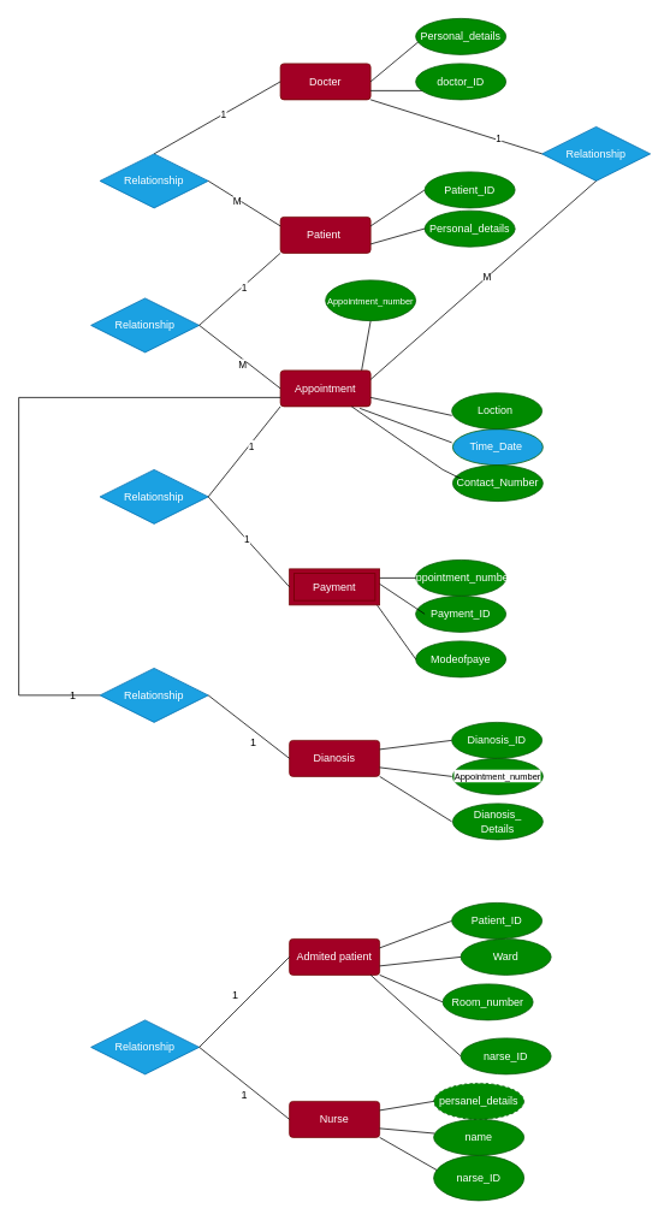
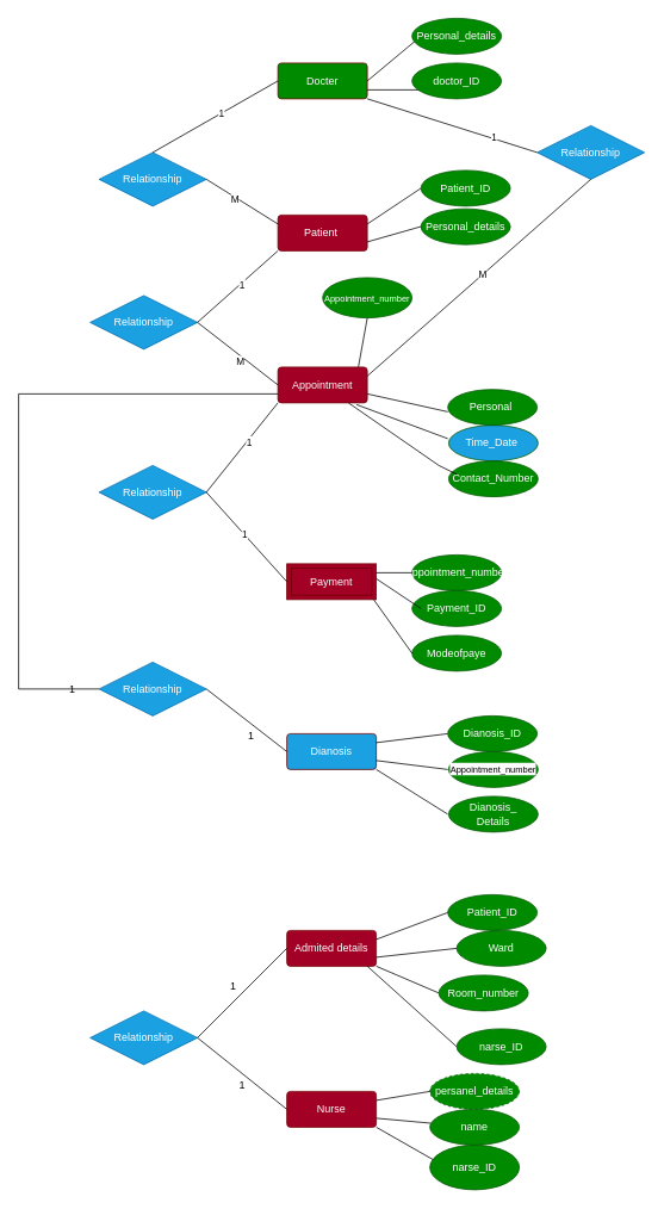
  <mxCell id="0" />
  <mxCell id="1" parent="0" />
- <mxCell id="2" value="Docter" style="rounded=1;arcSize=10;whiteSpace=wrap;html=1;align=center;fillColor=#a20025;fontColor=#ffffff;strokeColor=#6F0000;" vertex="1" parent="1"><mxGeometry x="310" y="70" width="100" height="40" as="geometry" /></mxCell>
+ <mxCell id="2" value="Docter" style="rounded=1;arcSize=10;whiteSpace=wrap;html=1;align=center;fillColor=#008a00;fontColor=#ffffff;strokeColor=#6F0000;" vertex="1" parent="1"><mxGeometry x="310" y="70" width="100" height="40" as="geometry" /></mxCell>
  <mxCell id="3" value="" style="endArrow=none;html=1;rounded=0;exitX=1;exitY=0.75;exitDx=0;exitDy=0;" edge="1" parent="1" source="2"><mxGeometry width="50" height="50" relative="1" as="geometry"><mxPoint x="420" y="150" as="sourcePoint" /><mxPoint x="470" y="100" as="targetPoint" /></mxGeometry></mxCell>
  <mxCell id="4" value="doctor_ID" style="ellipse;whiteSpace=wrap;html=1;align=center;fillColor=#008a00;fontColor=#ffffff;strokeColor=#005700;" vertex="1" parent="1"><mxGeometry x="460" y="70" width="100" height="40" as="geometry" /></mxCell>
  <mxCell id="5" value="" style="endArrow=none;html=1;rounded=0;exitX=1;exitY=0.5;exitDx=0;exitDy=0;" edge="1" parent="1" source="2"><mxGeometry width="50" height="50" relative="1" as="geometry"><mxPoint x="410" y="70" as="sourcePoint" /><mxPoint x="470" y="40" as="targetPoint" /></mxGeometry></mxCell>
  <mxCell id="6" value="Personal_details" style="ellipse;whiteSpace=wrap;html=1;align=center;fillColor=#008a00;strokeColor=#005700;fontColor=#ffffff;" vertex="1" parent="1"><mxGeometry x="460" y="20" width="100" height="40" as="geometry" /></mxCell>
  <mxCell id="7" value="Patient&amp;nbsp;" style="rounded=1;arcSize=10;whiteSpace=wrap;html=1;align=center;fillColor=#a20025;fontColor=#ffffff;strokeColor=#6F0000;" vertex="1" parent="1"><mxGeometry x="310" y="240" width="100" height="40" as="geometry" /></mxCell>
  <mxCell id="8" value="" style="endArrow=none;html=1;rounded=0;" edge="1" parent="1"><mxGeometry width="50" height="50" relative="1" as="geometry"><mxPoint x="410" y="250" as="sourcePoint" /><mxPoint x="470" y="210" as="targetPoint" /></mxGeometry></mxCell>
  <mxCell id="9" value="" style="endArrow=none;html=1;rounded=0;" edge="1" parent="1"><mxGeometry width="50" height="50" relative="1" as="geometry"><mxPoint x="410" y="270" as="sourcePoint" /><mxPoint x="480" y="250" as="targetPoint" /></mxGeometry></mxCell>
  <mxCell id="10" value="Patient_ID" style="ellipse;whiteSpace=wrap;html=1;align=center;fillColor=#008a00;fontColor=#ffffff;strokeColor=#005700;" vertex="1" parent="1"><mxGeometry x="470" y="190" width="100" height="40" as="geometry" /></mxCell>
  <mxCell id="11" value="Personal_details" style="ellipse;whiteSpace=wrap;html=1;align=center;fillColor=#008a00;fontColor=#ffffff;strokeColor=#005700;" vertex="1" parent="1"><mxGeometry x="470" y="233" width="100" height="40" as="geometry" /></mxCell>
  <mxCell id="12" value="Appointment" style="rounded=1;arcSize=10;whiteSpace=wrap;html=1;align=center;fillColor=#a20025;fontColor=#ffffff;strokeColor=#6F0000;" vertex="1" parent="1"><mxGeometry x="310" y="410" width="100" height="40" as="geometry" /></mxCell>
  <mxCell id="13" value="" style="endArrow=none;html=1;rounded=0;entryX=0.5;entryY=1;entryDx=0;entryDy=0;" edge="1" parent="1" target="18"><mxGeometry width="50" height="50" relative="1" as="geometry"><mxPoint x="400" y="410" as="sourcePoint" /><mxPoint x="500" y="330" as="targetPoint" /><Array as="points" /></mxGeometry></mxCell>
  <mxCell id="14" value="" style="endArrow=none;html=1;rounded=0;exitX=0.88;exitY=1.05;exitDx=0;exitDy=0;exitPerimeter=0;entryX=0;entryY=0.25;entryDx=0;entryDy=0;entryPerimeter=0;" edge="1" parent="1" source="12"><mxGeometry width="50" height="50" relative="1" as="geometry"><mxPoint x="410" y="460" as="sourcePoint" /><mxPoint x="500" y="490" as="targetPoint" /></mxGeometry></mxCell>
  <mxCell id="15" value="" style="endArrow=none;html=1;rounded=0;entryX=0;entryY=0.5;entryDx=0;entryDy=0;" edge="1" parent="1"><mxGeometry width="50" height="50" relative="1" as="geometry"><mxPoint x="410" y="440" as="sourcePoint" /><mxPoint x="500" y="460" as="targetPoint" /></mxGeometry></mxCell>
  <mxCell id="16" value="Time_Date&amp;nbsp;" style="ellipse;whiteSpace=wrap;html=1;align=center;fillColor=#1ba1e2;fontColor=#ffffff;strokeColor=#005700;" vertex="1" parent="1"><mxGeometry x="501" y="475" width="100" height="40" as="geometry" /></mxCell>
- <mxCell id="17" value="Loction&amp;nbsp;" style="ellipse;whiteSpace=wrap;html=1;align=center;fillColor=#008a00;fontColor=#ffffff;strokeColor=#005700;" vertex="1" parent="1"><mxGeometry x="500" y="435" width="100" height="40" as="geometry" /></mxCell>
+ <mxCell id="17" value="Personal&amp;nbsp;" style="ellipse;whiteSpace=wrap;html=1;align=center;fillColor=#008a00;fontColor=#ffffff;strokeColor=#005700;" vertex="1" parent="1"><mxGeometry x="500" y="435" width="100" height="40" as="geometry" /></mxCell>
  <mxCell id="18" value="&lt;font style=&quot;font-size: 10px;&quot;&gt;Appointment_number&lt;/font&gt;" style="ellipse;whiteSpace=wrap;html=1;align=center;fillColor=#008a00;fontColor=#ffffff;strokeColor=#005700;" vertex="1" parent="1"><mxGeometry x="360" y="310" width="100" height="45" as="geometry" /></mxCell>
  <mxCell id="19" value="Contact_Number" style="ellipse;whiteSpace=wrap;html=1;align=center;fillColor=#008a00;fontColor=#ffffff;strokeColor=#005700;" vertex="1" parent="1"><mxGeometry x="501" y="515" width="100" height="40" as="geometry" /></mxCell>
  <mxCell id="20" value="" style="endArrow=none;html=1;rounded=0;" edge="1" parent="1" source="12"><mxGeometry width="50" height="50" relative="1" as="geometry"><mxPoint x="450" y="590" as="sourcePoint" /><mxPoint x="510" y="530" as="targetPoint" /><Array as="points"><mxPoint x="490" y="520" /></Array></mxGeometry></mxCell>
  <mxCell id="21" value="Appointment_number" style="ellipse;whiteSpace=wrap;html=1;align=center;fillColor=#008a00;fontColor=#ffffff;strokeColor=#005700;" vertex="1" parent="1"><mxGeometry x="460" y="620" width="100" height="40" as="geometry" /></mxCell>
  <mxCell id="22" value="Payment_ID" style="ellipse;whiteSpace=wrap;html=1;align=center;fillColor=#008a00;fontColor=#ffffff;strokeColor=#005700;" vertex="1" parent="1"><mxGeometry x="460" y="660" width="100" height="40" as="geometry" /></mxCell>
  <mxCell id="23" value="Modeofpaye" style="ellipse;whiteSpace=wrap;html=1;align=center;fillColor=#008a00;fontColor=#ffffff;strokeColor=#005700;" vertex="1" parent="1"><mxGeometry x="460" y="710" width="100" height="40" as="geometry" /></mxCell>
  <mxCell id="24" value="" style="endArrow=none;html=1;rounded=0;" edge="1" parent="1" target="21"><mxGeometry width="50" height="50" relative="1" as="geometry"><mxPoint x="410" y="640" as="sourcePoint" /><mxPoint x="460" y="590" as="targetPoint" /></mxGeometry></mxCell>
  <mxCell id="25" value="" style="endArrow=none;html=1;rounded=0;exitX=1;exitY=0.5;exitDx=0;exitDy=0;" edge="1" parent="1"><mxGeometry width="50" height="50" relative="1" as="geometry"><mxPoint x="410" y="640" as="sourcePoint" /><mxPoint x="470" y="680" as="targetPoint" /></mxGeometry></mxCell>
  <mxCell id="26" value="" style="endArrow=none;html=1;rounded=0;exitX=1;exitY=1;exitDx=0;exitDy=0;" edge="1" parent="1"><mxGeometry width="50" height="50" relative="1" as="geometry"><mxPoint x="410" y="660" as="sourcePoint" /><mxPoint x="460" y="730" as="targetPoint" /></mxGeometry></mxCell>
- <mxCell id="27" value="Dianosis" style="rounded=1;arcSize=10;whiteSpace=wrap;html=1;align=center;fillColor=#a20025;fontColor=#ffffff;strokeColor=#6F0000;" vertex="1" parent="1"><mxGeometry x="320" y="820" width="100" height="40" as="geometry" /></mxCell>
- <mxCell id="28" value="Admited patient" style="rounded=1;arcSize=10;whiteSpace=wrap;html=1;align=center;fillColor=#a20025;fontColor=#ffffff;strokeColor=#6F0000;" vertex="1" parent="1"><mxGeometry x="320" y="1040" width="100" height="40" as="geometry" /></mxCell>
+ <mxCell id="27" value="Dianosis" style="rounded=1;arcSize=10;whiteSpace=wrap;html=1;align=center;fillColor=#1ba1e2;fontColor=#ffffff;strokeColor=#6F0000;" vertex="1" parent="1"><mxGeometry x="320" y="820" width="100" height="40" as="geometry" /></mxCell>
+ <mxCell id="28" value="Admited details" style="rounded=1;arcSize=10;whiteSpace=wrap;html=1;align=center;fillColor=#a20025;fontColor=#ffffff;strokeColor=#6F0000;" vertex="1" parent="1"><mxGeometry x="320" y="1040" width="100" height="40" as="geometry" /></mxCell>
  <mxCell id="29" value="" style="endArrow=none;html=1;rounded=0;" edge="1" parent="1"><mxGeometry width="50" height="50" relative="1" as="geometry"><mxPoint x="420" y="830" as="sourcePoint" /><mxPoint x="500" y="820" as="targetPoint" /></mxGeometry></mxCell>
  <mxCell id="30" value="Nurse" style="rounded=1;arcSize=10;whiteSpace=wrap;html=1;align=center;fillColor=#a20025;fontColor=#ffffff;strokeColor=#6F0000;" vertex="1" parent="1"><mxGeometry x="320" y="1220" width="100" height="40" as="geometry" /></mxCell>
  <mxCell id="31" value="Dianosis_ID" style="ellipse;whiteSpace=wrap;html=1;align=center;fillColor=#008a00;fontColor=#ffffff;strokeColor=#005700;" vertex="1" parent="1"><mxGeometry x="500" y="800" width="100" height="40" as="geometry" /></mxCell>
  <mxCell id="32" value="" style="endArrow=none;html=1;rounded=0;" edge="1" parent="1"><mxGeometry width="50" height="50" relative="1" as="geometry"><mxPoint x="420" y="850" as="sourcePoint" /><mxPoint x="500" y="860" as="targetPoint" /></mxGeometry></mxCell>
  <mxCell id="33" value="&lt;span style=&quot;color: rgb(0, 0, 0); font-family: Helvetica; font-style: normal; font-variant-ligatures: normal; font-variant-caps: normal; font-weight: 400; letter-spacing: normal; orphans: 2; text-align: center; text-indent: 0px; text-transform: none; widows: 2; word-spacing: 0px; -webkit-text-stroke-width: 0px; background-color: rgb(251, 251, 251); text-decoration-thickness: initial; text-decoration-style: initial; text-decoration-color: initial; float: none; display: inline !important;&quot;&gt;&lt;font style=&quot;font-size: 10px;&quot;&gt;Appointment_number&lt;/font&gt;&lt;/span&gt;" style="ellipse;whiteSpace=wrap;html=1;align=center;fillColor=#008a00;fontColor=#ffffff;strokeColor=#005700;" vertex="1" parent="1"><mxGeometry x="501" y="840" width="100" height="40" as="geometry" /></mxCell>
  <mxCell id="34" value="" style="endArrow=none;html=1;rounded=0;" edge="1" parent="1"><mxGeometry width="50" height="50" relative="1" as="geometry"><mxPoint x="500" y="910" as="sourcePoint" /><mxPoint x="420" y="860" as="targetPoint" /></mxGeometry></mxCell>
  <mxCell id="35" value="Dianosis_&lt;br&gt;Details" style="ellipse;whiteSpace=wrap;html=1;align=center;fillColor=#008a00;fontColor=#ffffff;strokeColor=#005700;" vertex="1" parent="1"><mxGeometry x="501" y="890" width="100" height="40" as="geometry" /></mxCell>
  <mxCell id="36" value="" style="endArrow=none;html=1;rounded=0;" edge="1" parent="1"><mxGeometry width="50" height="50" relative="1" as="geometry"><mxPoint x="420" y="1050" as="sourcePoint" /><mxPoint x="500" y="1020" as="targetPoint" /></mxGeometry></mxCell>
  <mxCell id="37" value="" style="endArrow=none;html=1;rounded=0;" edge="1" parent="1"><mxGeometry width="50" height="50" relative="1" as="geometry"><mxPoint x="420" y="1070" as="sourcePoint" /><mxPoint x="510" y="1060" as="targetPoint" /></mxGeometry></mxCell>
  <mxCell id="38" value="" style="endArrow=none;html=1;rounded=0;" edge="1" parent="1"><mxGeometry width="50" height="50" relative="1" as="geometry"><mxPoint x="490" y="1110" as="sourcePoint" /><mxPoint x="420" y="1080" as="targetPoint" /></mxGeometry></mxCell>
  <mxCell id="39" value="Patient_ID" style="ellipse;whiteSpace=wrap;html=1;align=center;fillColor=#008a00;fontColor=#ffffff;strokeColor=#005700;" vertex="1" parent="1"><mxGeometry x="500" y="1000" width="100" height="40" as="geometry" /></mxCell>
  <mxCell id="40" value="Ward" style="ellipse;whiteSpace=wrap;html=1;align=center;fillColor=#008a00;fontColor=#ffffff;strokeColor=#005700;" vertex="1" parent="1"><mxGeometry x="510" y="1040" width="100" height="40" as="geometry" /></mxCell>
  <mxCell id="41" value="Room_number" style="ellipse;whiteSpace=wrap;html=1;align=center;fillColor=#008a00;fontColor=#ffffff;strokeColor=#005700;" vertex="1" parent="1"><mxGeometry x="490" y="1090" width="100" height="40" as="geometry" /></mxCell>
  <mxCell id="42" value="" style="endArrow=none;html=1;rounded=0;" edge="1" parent="1"><mxGeometry width="50" height="50" relative="1" as="geometry"><mxPoint x="510" y="1170" as="sourcePoint" /><mxPoint x="410" y="1080" as="targetPoint" /></mxGeometry></mxCell>
  <mxCell id="43" value="Payment" style="shape=ext;margin=3;double=1;whiteSpace=wrap;html=1;align=center;fillColor=#a20025;fontColor=#ffffff;strokeColor=#6F0000;" vertex="1" parent="1"><mxGeometry x="320" y="630" width="100" height="40" as="geometry" /></mxCell>
  <mxCell id="44" value="narse_ID" style="ellipse;whiteSpace=wrap;html=1;align=center;fillColor=#008a00;fontColor=#ffffff;strokeColor=#005700;" vertex="1" parent="1"><mxGeometry x="510" y="1150" width="100" height="40" as="geometry" /></mxCell>
  <mxCell id="45" value="" style="endArrow=none;html=1;rounded=0;" edge="1" parent="1"><mxGeometry width="50" height="50" relative="1" as="geometry"><mxPoint x="490" y="1300" as="sourcePoint" /><mxPoint x="420" y="1260" as="targetPoint" /></mxGeometry></mxCell>
  <mxCell id="46" value="narse_ID" style="ellipse;whiteSpace=wrap;html=1;align=center;fillColor=#008a00;fontColor=#ffffff;strokeColor=#005700;" vertex="1" parent="1"><mxGeometry x="480" y="1280" width="100" height="50" as="geometry" /></mxCell>
  <mxCell id="47" value="" style="endArrow=none;html=1;rounded=0;" edge="1" parent="1" target="48"><mxGeometry width="50" height="50" relative="1" as="geometry"><mxPoint x="420" y="1250" as="sourcePoint" /><mxPoint x="430" y="1250" as="targetPoint" /></mxGeometry></mxCell>
  <mxCell id="48" value="name" style="ellipse;whiteSpace=wrap;html=1;align=center;fillColor=#008a00;fontColor=#ffffff;strokeColor=#005700;" vertex="1" parent="1"><mxGeometry x="480" y="1240" width="100" height="40" as="geometry" /></mxCell>
  <mxCell id="49" value="persanel_details" style="ellipse;whiteSpace=wrap;html=1;align=center;fillColor=#008a00;fontColor=#ffffff;strokeColor=#005700;dashed=1;" vertex="1" parent="1"><mxGeometry x="480" y="1200" width="100" height="40" as="geometry" /></mxCell>
  <mxCell id="50" value="Relationship" style="shape=rhombus;perimeter=rhombusPerimeter;whiteSpace=wrap;html=1;align=center;fillColor=#1ba1e2;fontColor=#ffffff;strokeColor=#006EAF;" vertex="1" parent="1"><mxGeometry x="110" y="170" width="120" height="60" as="geometry" /></mxCell>
  <mxCell id="51" value="" style="endArrow=none;html=1;rounded=0;entryX=0;entryY=0.5;entryDx=0;entryDy=0;" edge="1" parent="1" target="2"><mxGeometry width="50" height="50" relative="1" as="geometry"><mxPoint x="170" y="170" as="sourcePoint" /><mxPoint x="220" y="120" as="targetPoint" /></mxGeometry></mxCell>
  <mxCell id="52" value="1" style="edgeLabel;html=1;align=center;verticalAlign=middle;resizable=0;points=[];" vertex="1" connectable="0" parent="51"><mxGeometry x="0.091" relative="1" as="geometry"><mxPoint as="offset" /></mxGeometry></mxCell>
  <mxCell id="53" value="" style="endArrow=none;html=1;rounded=0;exitX=0;exitY=0.25;exitDx=0;exitDy=0;" edge="1" parent="1" source="7"><mxGeometry width="50" height="50" relative="1" as="geometry"><mxPoint x="180" y="250" as="sourcePoint" /><mxPoint x="230" y="200" as="targetPoint" /></mxGeometry></mxCell>
  <mxCell id="54" value="M" style="edgeLabel;html=1;align=center;verticalAlign=middle;resizable=0;points=[];" vertex="1" connectable="0" parent="53"><mxGeometry x="0.191" y="1" relative="1" as="geometry"><mxPoint y="1" as="offset" /></mxGeometry></mxCell>
  <mxCell id="55" value="Relationship" style="shape=rhombus;perimeter=rhombusPerimeter;whiteSpace=wrap;html=1;align=center;fillColor=#1ba1e2;fontColor=#ffffff;strokeColor=#006EAF;" vertex="1" parent="1"><mxGeometry x="100" y="330" width="120" height="60" as="geometry" /></mxCell>
  <mxCell id="56" value="" style="endArrow=none;html=1;rounded=0;exitX=1;exitY=0.5;exitDx=0;exitDy=0;" edge="1" parent="1" source="55"><mxGeometry width="50" height="50" relative="1" as="geometry"><mxPoint x="260" y="330" as="sourcePoint" /><mxPoint x="310" y="280" as="targetPoint" /></mxGeometry></mxCell>
  <mxCell id="57" value="1" style="edgeLabel;html=1;align=center;verticalAlign=middle;resizable=0;points=[];" vertex="1" connectable="0" parent="56"><mxGeometry x="0.083" y="-2" relative="1" as="geometry"><mxPoint y="-1" as="offset" /></mxGeometry></mxCell>
  <mxCell id="58" value="" style="endArrow=none;html=1;rounded=0;exitX=1;exitY=0.5;exitDx=0;exitDy=0;" edge="1" parent="1" source="55"><mxGeometry width="50" height="50" relative="1" as="geometry"><mxPoint x="260" y="480" as="sourcePoint" /><mxPoint x="310" y="430" as="targetPoint" /></mxGeometry></mxCell>
  <mxCell id="59" value="M" style="edgeLabel;html=1;align=center;verticalAlign=middle;resizable=0;points=[];" vertex="1" connectable="0" parent="58"><mxGeometry x="0.117" y="-5" relative="1" as="geometry"><mxPoint as="offset" /></mxGeometry></mxCell>
  <mxCell id="60" value="Relationship" style="shape=rhombus;perimeter=rhombusPerimeter;whiteSpace=wrap;html=1;align=center;fillColor=#1ba1e2;fontColor=#ffffff;strokeColor=#006EAF;" vertex="1" parent="1"><mxGeometry x="110" y="520" width="120" height="60" as="geometry" /></mxCell>
  <mxCell id="61" value="" style="endArrow=none;html=1;rounded=0;exitX=1;exitY=0.5;exitDx=0;exitDy=0;" edge="1" parent="1" source="60"><mxGeometry width="50" height="50" relative="1" as="geometry"><mxPoint x="260" y="500" as="sourcePoint" /><mxPoint x="310" y="450" as="targetPoint" /></mxGeometry></mxCell>
  <mxCell id="62" value="1" style="edgeLabel;html=1;align=center;verticalAlign=middle;resizable=0;points=[];" vertex="1" connectable="0" parent="61"><mxGeometry x="0.161" y="-2" relative="1" as="geometry"><mxPoint as="offset" /></mxGeometry></mxCell>
  <mxCell id="63" value="" style="endArrow=none;html=1;rounded=0;" edge="1" parent="1"><mxGeometry width="50" height="50" relative="1" as="geometry"><mxPoint x="230" y="550" as="sourcePoint" /><mxPoint x="320" y="650" as="targetPoint" /></mxGeometry></mxCell>
  <mxCell id="64" value="1" style="edgeLabel;html=1;align=center;verticalAlign=middle;resizable=0;points=[];" vertex="1" connectable="0" parent="63"><mxGeometry x="-0.064" relative="1" as="geometry"><mxPoint as="offset" /></mxGeometry></mxCell>
  <mxCell id="65" value="Relationship" style="shape=rhombus;perimeter=rhombusPerimeter;whiteSpace=wrap;html=1;align=center;fillColor=#1ba1e2;fontColor=#ffffff;strokeColor=#006EAF;" vertex="1" parent="1"><mxGeometry x="110" y="740" width="120" height="60" as="geometry" /></mxCell>
  <mxCell id="66" value="" style="endArrow=none;html=1;rounded=0;" edge="1" parent="1"><mxGeometry relative="1" as="geometry"><mxPoint x="20" y="440" as="sourcePoint" /><mxPoint x="310" y="440" as="targetPoint" /></mxGeometry></mxCell>
  <mxCell id="67" value="" style="endArrow=none;html=1;rounded=0;" edge="1" parent="1"><mxGeometry width="50" height="50" relative="1" as="geometry"><mxPoint x="20" y="770" as="sourcePoint" /><mxPoint x="20" y="440" as="targetPoint" /></mxGeometry></mxCell>
  <mxCell id="68" value="" style="line;strokeWidth=1;rotatable=0;dashed=0;labelPosition=right;align=left;verticalAlign=middle;spacingTop=0;spacingLeft=6;points=[];portConstraint=eastwest;" vertex="1" parent="1"><mxGeometry x="20" y="765" width="90" height="10" as="geometry" /></mxCell>
  <mxCell id="69" value="" style="endArrow=none;html=1;rounded=0;entryX=0;entryY=0.5;entryDx=0;entryDy=0;" edge="1" parent="1" target="27"><mxGeometry width="50" height="50" relative="1" as="geometry"><mxPoint x="230" y="770" as="sourcePoint" /><mxPoint x="310" y="830" as="targetPoint" /></mxGeometry></mxCell>
  <mxCell id="70" value="Relationship" style="shape=rhombus;perimeter=rhombusPerimeter;whiteSpace=wrap;html=1;align=center;fillColor=#1ba1e2;fontColor=#ffffff;strokeColor=#006EAF;" vertex="1" parent="1"><mxGeometry x="100" y="1130" width="120" height="60" as="geometry" /></mxCell>
  <mxCell id="71" value="" style="endArrow=none;html=1;rounded=0;entryX=0;entryY=0.5;entryDx=0;entryDy=0;" edge="1" parent="1" target="28"><mxGeometry width="50" height="50" relative="1" as="geometry"><mxPoint x="220" y="1160" as="sourcePoint" /><mxPoint x="270" y="1110" as="targetPoint" /></mxGeometry></mxCell>
  <mxCell id="72" value="" style="endArrow=none;html=1;rounded=0;" edge="1" parent="1" source="70"><mxGeometry width="50" height="50" relative="1" as="geometry"><mxPoint x="170" y="1210" as="sourcePoint" /><mxPoint x="220" y="1160" as="targetPoint" /></mxGeometry></mxCell>
  <mxCell id="73" value="" style="endArrow=none;html=1;rounded=0;exitX=1;exitY=0.5;exitDx=0;exitDy=0;" edge="1" parent="1" source="70"><mxGeometry width="50" height="50" relative="1" as="geometry"><mxPoint x="270" y="1290" as="sourcePoint" /><mxPoint x="320" y="1240" as="targetPoint" /></mxGeometry></mxCell>
  <mxCell id="74" value="1" style="text;html=1;align=center;verticalAlign=middle;resizable=0;points=[];autosize=1;strokeColor=none;fillColor=none;" vertex="1" parent="1"><mxGeometry x="265" y="807" width="30" height="30" as="geometry" /></mxCell>
  <mxCell id="75" value="1" style="text;html=1;align=center;verticalAlign=middle;resizable=0;points=[];autosize=1;strokeColor=none;fillColor=none;" vertex="1" parent="1"><mxGeometry x="65" y="755" width="30" height="30" as="geometry" /></mxCell>
  <mxCell id="76" value="1" style="text;html=1;align=center;verticalAlign=middle;resizable=0;points=[];autosize=1;strokeColor=none;fillColor=none;" vertex="1" parent="1"><mxGeometry x="245" y="1088" width="30" height="30" as="geometry" /></mxCell>
  <mxCell id="77" value="1" style="text;html=1;align=center;verticalAlign=middle;resizable=0;points=[];autosize=1;strokeColor=none;fillColor=none;" vertex="1" parent="1"><mxGeometry x="255" y="1198" width="30" height="30" as="geometry" /></mxCell>
  <mxCell id="78" value="Relationship" style="shape=rhombus;perimeter=rhombusPerimeter;whiteSpace=wrap;html=1;align=center;fillColor=#1ba1e2;fontColor=#ffffff;strokeColor=#006EAF;" vertex="1" parent="1"><mxGeometry x="600" y="140" width="120" height="60" as="geometry" /></mxCell>
  <mxCell id="79" value="" style="endArrow=none;html=1;rounded=0;entryX=1;entryY=1;entryDx=0;entryDy=0;" edge="1" parent="1" target="2"><mxGeometry width="50" height="50" relative="1" as="geometry"><mxPoint x="600" y="170" as="sourcePoint" /><mxPoint x="660" y="170" as="targetPoint" /></mxGeometry></mxCell>
  <mxCell id="80" value="1" style="edgeLabel;html=1;align=center;verticalAlign=middle;resizable=0;points=[];" vertex="1" connectable="0" parent="79"><mxGeometry x="-0.471" y="-2" relative="1" as="geometry"><mxPoint x="1" as="offset" /></mxGeometry></mxCell>
  <mxCell id="81" value="" style="endArrow=none;html=1;rounded=0;entryX=0.5;entryY=1;entryDx=0;entryDy=0;exitX=1;exitY=0.25;exitDx=0;exitDy=0;" edge="1" parent="1" source="12" target="78"><mxGeometry width="50" height="50" relative="1" as="geometry"><mxPoint x="420" y="420" as="sourcePoint" /><mxPoint x="470" y="370" as="targetPoint" /></mxGeometry></mxCell>
  <mxCell id="82" value="M" style="edgeLabel;html=1;align=center;verticalAlign=middle;resizable=0;points=[];" vertex="1" connectable="0" parent="81"><mxGeometry x="0.032" y="1" relative="1" as="geometry"><mxPoint as="offset" /></mxGeometry></mxCell>
  <mxCell id="83" value="" style="endArrow=none;html=1;rounded=0;entryX=0;entryY=0.5;entryDx=0;entryDy=0;" edge="1" parent="1" target="49"><mxGeometry width="50" height="50" relative="1" as="geometry"><mxPoint x="420" y="1230" as="sourcePoint" /><mxPoint x="470" y="1180" as="targetPoint" /></mxGeometry></mxCell>
